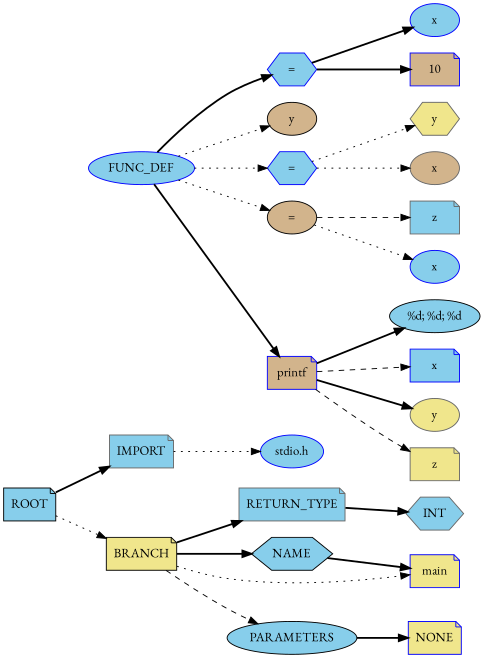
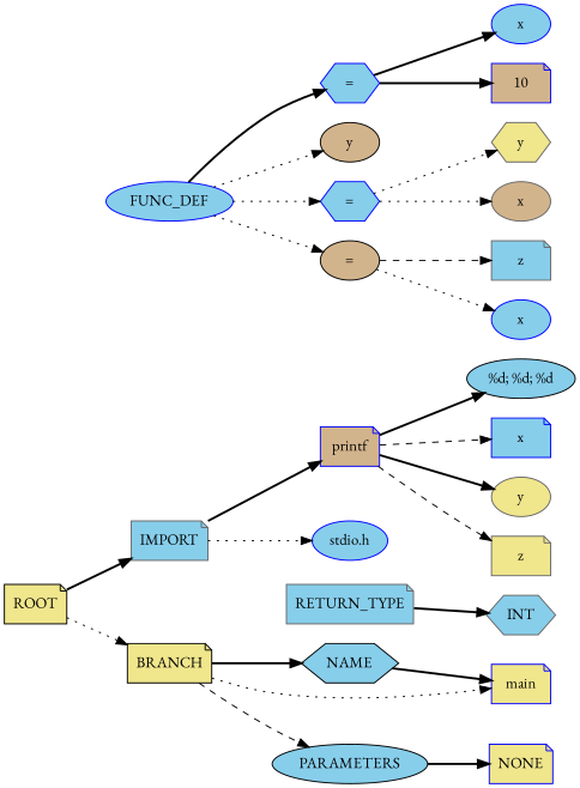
  strict digraph {
    fontname="EB Garamond"
    rankdir=LR
    node [color=blue fillcolor=skyblue fontname="EB Garamond" shape=note style=filled]
    edge [fontname="EB Garamond" style=bold]
    n1 [color=gray40 label=IMPORT]
    n2 [label="stdio.h" shape=ellipse]
    n3 [color=black fillcolor=khaki label=BRANCH]
    n4 [color=gray40 label=RETURN_TYPE]
    n5 [color=black label=NAME shape=hexagon]
    n6 [color=black label=PARAMETERS shape=ellipse]
    n7 [fillcolor=khaki label=main]
    n8 [color=gray40 label=INT shape=hexagon]
    n9 [fillcolor=khaki label=NONE]
    n10 [label=FUNC_DEF shape=ellipse]
    n11 [label="=" shape=hexagon]
    n12 [color=black fillcolor=tan label=y shape=ellipse]
    n13 [label="=" shape=hexagon]
    n14 [color=black fillcolor=tan label="=" shape=ellipse]
    n15 [fillcolor=tan label=printf]
-   ROOT [color=black]
+   ROOT [color=black fillcolor=khaki]
    n17 [label=x shape=ellipse]
    n18 [fillcolor=tan label=10]
    n19 [color=gray40 fillcolor=khaki label=y shape=hexagon]
    n20 [color=gray40 fillcolor=tan label=x shape=ellipse]
    n21 [color=gray40 label=z]
    n22 [label=x shape=ellipse]
    n23 [color=black label="%d; %d; %d" shape=ellipse]
    n24 [label=x]
    n25 [color=gray40 fillcolor=khaki label=y shape=ellipse]
    n26 [color=gray40 fillcolor=khaki label=z]
    n1 -> n2 [style=dotted]
-   n3 -> n4
    n3 -> n5
    n3 -> n6 [style=dashed]
    n3 -> n7 [style=dotted]
    n4 -> n8
    n5 -> n7
    n6 -> n9
    n10 -> n11
    n10 -> n12 [style=dotted]
    n10 -> n13 [style=dotted]
    n10 -> n14 [style=dotted]
-   n10 -> n15
+   n1 -> n15
    n11 -> n17
    n11 -> n18
    n13 -> n19 [style=dotted]
    n13 -> n20 [style=dotted]
    n14 -> n21 [style=dashed]
    n14 -> n22 [style=dotted]
    n15 -> n23
    n15 -> n24 [style=dashed]
    n15 -> n25
    n15 -> n26 [style=dashed]
    ROOT -> n1
    ROOT -> n3 [style=dotted]
  }
